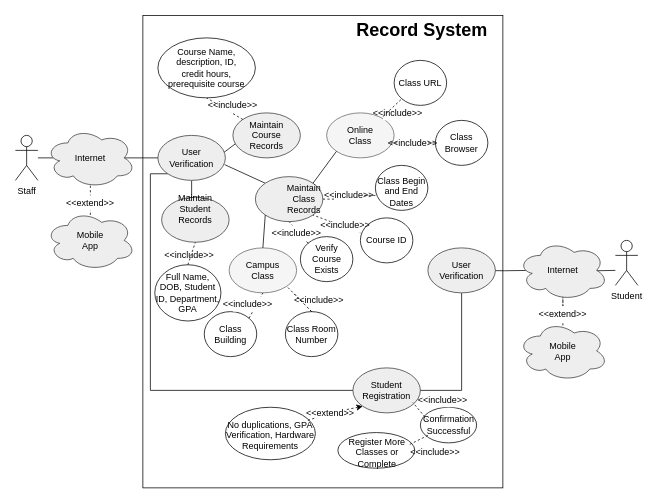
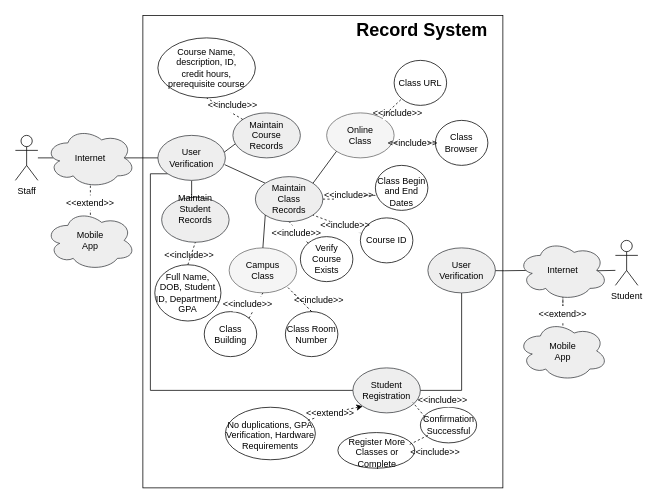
  <mxCell id="0" />
  <mxCell id="1" parent="0" />
  <mxCell id="2" value="" style="rounded=0;whiteSpace=wrap;html=1;" parent="1" vertex="1"><mxGeometry x="190" y="20" width="480" height="630" as="geometry" /></mxCell>
  <mxCell id="3" style="edgeStyle=orthogonalEdgeStyle;rounded=0;orthogonalLoop=1;jettySize=auto;html=1;entryX=0.5;entryY=1;entryDx=0;entryDy=0;dashed=1;" parent="1" source="83" target="12" edge="1"><mxGeometry relative="1" as="geometry" /></mxCell>
  <mxCell id="4" value="" style="edgeStyle=orthogonalEdgeStyle;rounded=0;orthogonalLoop=1;jettySize=auto;html=1;dashed=1;" parent="1" source="81" target="73" edge="1"><mxGeometry relative="1" as="geometry" /></mxCell>
  <mxCell id="5" style="edgeStyle=orthogonalEdgeStyle;rounded=0;orthogonalLoop=1;jettySize=auto;html=1;entryX=0.5;entryY=1;entryDx=0;entryDy=0;dashed=1;" parent="1" source="80" target="73" edge="1"><mxGeometry relative="1" as="geometry" /></mxCell>
  <mxCell id="6" value="" style="endArrow=none;html=1;entryX=0;entryY=0.25;entryDx=0;entryDy=0;" parent="1" target="19" edge="1"><mxGeometry width="50" height="50" relative="1" as="geometry"><mxPoint x="275" y="220" as="sourcePoint" /><mxPoint x="325" y="170" as="targetPoint" /></mxGeometry></mxCell>
  <mxCell id="7" value="" style="endArrow=none;html=1;entryX=0;entryY=0.25;entryDx=0;entryDy=0;exitX=0;exitY=0;exitDx=0;exitDy=0;" parent="1" source="17" edge="1"><mxGeometry width="50" height="50" relative="1" as="geometry"><mxPoint x="333" y="236" as="sourcePoint" /><mxPoint x="299" y="219" as="targetPoint" /></mxGeometry></mxCell>
  <mxCell id="8" style="edgeStyle=orthogonalEdgeStyle;rounded=0;orthogonalLoop=1;jettySize=auto;html=1;" parent="1" source="9" edge="1"><mxGeometry relative="1" as="geometry"><mxPoint x="100" y="210" as="targetPoint" /></mxGeometry></mxCell>
  <mxCell id="9" value="Staff" style="shape=umlActor;verticalLabelPosition=bottom;verticalAlign=top;html=1;outlineConnect=0;" parent="1" vertex="1"><mxGeometry x="20" y="180" width="30" height="60" as="geometry" /></mxCell>
  <mxCell id="10" style="edgeStyle=orthogonalEdgeStyle;rounded=0;orthogonalLoop=1;jettySize=auto;html=1;exitX=0.875;exitY=0.5;exitDx=0;exitDy=0;exitPerimeter=0;" parent="1" source="11" target="16" edge="1"><mxGeometry relative="1" as="geometry"><mxPoint x="210" y="210" as="targetPoint" /></mxGeometry></mxCell>
  <mxCell id="11" value="" style="ellipse;shape=cloud;whiteSpace=wrap;html=1;fillColor=#eeeeee;strokeColor=#36393d;" parent="1" vertex="1"><mxGeometry x="60" y="170" width="120" height="80" as="geometry" /></mxCell>
  <mxCell id="12" value="Internet" style="text;html=1;strokeColor=none;fillColor=none;align=center;verticalAlign=middle;whiteSpace=wrap;rounded=0;" parent="1" vertex="1"><mxGeometry x="100" y="200" width="40" height="20" as="geometry" /></mxCell>
  <mxCell id="13" style="edgeStyle=orthogonalEdgeStyle;rounded=0;orthogonalLoop=1;jettySize=auto;html=1;exitX=0.5;exitY=1;exitDx=0;exitDy=0;" parent="1" source="15" edge="1"><mxGeometry relative="1" as="geometry"><mxPoint x="255" y="270" as="targetPoint" /></mxGeometry></mxCell>
  <mxCell id="14" style="edgeStyle=orthogonalEdgeStyle;rounded=0;orthogonalLoop=1;jettySize=auto;html=1;exitX=0;exitY=1;exitDx=0;exitDy=0;" parent="1" source="15" target="78" edge="1"><mxGeometry relative="1" as="geometry"><Array as="points"><mxPoint x="200" y="231" /><mxPoint x="200" y="520" /></Array></mxGeometry></mxCell>
  <mxCell id="15" value="" style="ellipse;whiteSpace=wrap;html=1;fillColor=#eeeeee;strokeColor=#36393d;" parent="1" vertex="1"><mxGeometry x="210" y="180" width="90" height="60" as="geometry" /></mxCell>
  <mxCell id="16" value="User Verification" style="text;html=1;strokeColor=none;fillColor=none;align=center;verticalAlign=middle;whiteSpace=wrap;rounded=0;" parent="1" vertex="1"><mxGeometry x="235" y="200" width="40" height="20" as="geometry" /></mxCell>
  <mxCell id="17" value="" style="ellipse;whiteSpace=wrap;html=1;fillColor=#eeeeee;strokeColor=#36393d;" parent="1" vertex="1"><mxGeometry x="340" y="235" width="90" height="60" as="geometry" /></mxCell>
  <mxCell id="18" value="" style="ellipse;whiteSpace=wrap;html=1;fillColor=#eeeeee;strokeColor=#36393d;" parent="1" vertex="1"><mxGeometry x="310" y="150" width="90" height="60" as="geometry" /></mxCell>
  <mxCell id="19" value="Maintain Course Records" style="text;html=1;strokeColor=none;fillColor=none;align=center;verticalAlign=middle;whiteSpace=wrap;rounded=0;" parent="1" vertex="1"><mxGeometry x="335" y="170" width="40" height="20" as="geometry" /></mxCell>
- <mxCell id="20" value="Maintain Class Records" style="text;html=1;strokeColor=none;fillColor=none;align=center;verticalAlign=middle;whiteSpace=wrap;rounded=0;" parent="1" vertex="1"><mxGeometry x="385" y="255" width="40" height="20" as="geometry" /></mxCell>
+ <mxCell id="20" value="Maintain Class Records" style="text;html=1;strokeColor=none;fillColor=none;align=center;verticalAlign=middle;whiteSpace=wrap;rounded=0;" parent="1" vertex="1"><mxGeometry x="365" y="255" width="40" height="20" as="geometry" /></mxCell>
  <mxCell id="21" value="" style="ellipse;whiteSpace=wrap;html=1;" parent="1" vertex="1"><mxGeometry x="210" y="50" width="130" height="80" as="geometry" /></mxCell>
  <mxCell id="22" value="Course Name, description, ID, credit hours, prerequisite course" style="text;html=1;strokeColor=none;fillColor=none;align=center;verticalAlign=middle;whiteSpace=wrap;rounded=0;" parent="1" vertex="1"><mxGeometry x="220" y="80" width="110" height="20" as="geometry" /></mxCell>
  <mxCell id="23" value="" style="endArrow=none;html=1;entryX=0.5;entryY=1;entryDx=0;entryDy=0;exitX=0;exitY=0;exitDx=0;exitDy=0;dashed=1;" parent="1" source="18" target="21" edge="1"><mxGeometry width="50" height="50" relative="1" as="geometry"><mxPoint x="310" y="180" as="sourcePoint" /><mxPoint x="360" y="130" as="targetPoint" /></mxGeometry></mxCell>
  <mxCell id="24" value="&amp;lt;&amp;lt;include&amp;gt;&amp;gt;" style="text;html=1;strokeColor=none;align=center;verticalAlign=middle;whiteSpace=wrap;rounded=0;fillColor=#ffffff;" parent="1" vertex="1"><mxGeometry x="290" y="130" width="40" height="20" as="geometry" /></mxCell>
  <mxCell id="25" value="" style="ellipse;whiteSpace=wrap;html=1;fillColor=#f5f5f5;strokeColor=#666666;fontColor=#333333;" parent="1" vertex="1"><mxGeometry x="435" y="150" width="90" height="60" as="geometry" /></mxCell>
  <mxCell id="26" value="" style="ellipse;whiteSpace=wrap;html=1;fillColor=#f5f5f5;strokeColor=#666666;fontColor=#333333;" parent="1" vertex="1"><mxGeometry x="305" y="330" width="90" height="60" as="geometry" /></mxCell>
  <mxCell id="27" value="Online Class" style="text;html=1;strokeColor=none;fillColor=none;align=center;verticalAlign=middle;whiteSpace=wrap;rounded=0;" parent="1" vertex="1"><mxGeometry x="460" y="170" width="40" height="20" as="geometry" /></mxCell>
  <mxCell id="28" value="Campus Class" style="text;html=1;strokeColor=none;fillColor=none;align=center;verticalAlign=middle;whiteSpace=wrap;rounded=0;" parent="1" vertex="1"><mxGeometry x="330" y="350" width="40" height="20" as="geometry" /></mxCell>
  <mxCell id="29" value="" style="ellipse;whiteSpace=wrap;html=1;" parent="1" vertex="1"><mxGeometry x="500" y="220" width="70" height="60" as="geometry" /></mxCell>
  <mxCell id="30" value="Class Begin and End Dates" style="text;html=1;strokeColor=none;fillColor=none;align=center;verticalAlign=middle;whiteSpace=wrap;rounded=0;" parent="1" vertex="1"><mxGeometry x="500" y="245" width="70" height="20" as="geometry" /></mxCell>
  <mxCell id="31" value="" style="ellipse;whiteSpace=wrap;html=1;" parent="1" vertex="1"><mxGeometry x="400" y="315" width="70" height="60" as="geometry" /></mxCell>
  <mxCell id="32" value="Verify Course Exists" style="text;html=1;strokeColor=none;fillColor=none;align=center;verticalAlign=middle;whiteSpace=wrap;rounded=0;" parent="1" vertex="1"><mxGeometry x="403" y="335" width="65" height="20" as="geometry" /></mxCell>
  <mxCell id="33" value="" style="ellipse;whiteSpace=wrap;html=1;" parent="1" vertex="1"><mxGeometry x="480" y="290" width="70" height="60" as="geometry" /></mxCell>
  <mxCell id="34" value="Course ID" style="text;html=1;strokeColor=none;fillColor=none;align=center;verticalAlign=middle;whiteSpace=wrap;rounded=0;" parent="1" vertex="1"><mxGeometry x="480" y="310" width="70" height="20" as="geometry" /></mxCell>
  <mxCell id="35" value="" style="endArrow=none;html=1;exitX=1;exitY=0;exitDx=0;exitDy=0;entryX=0;entryY=1;entryDx=0;entryDy=0;" parent="1" source="17" target="25" edge="1"><mxGeometry width="50" height="50" relative="1" as="geometry"><mxPoint x="412.09" y="239.997" as="sourcePoint" /><mxPoint x="357.91" y="215.21" as="targetPoint" /></mxGeometry></mxCell>
  <mxCell id="36" value="" style="endArrow=none;html=1;entryX=0;entryY=1;entryDx=0;entryDy=0;exitX=0.5;exitY=0;exitDx=0;exitDy=0;" parent="1" source="26" target="17" edge="1"><mxGeometry width="50" height="50" relative="1" as="geometry"><mxPoint x="415" y="319.787" as="sourcePoint" /><mxPoint x="360.82" y="295" as="targetPoint" /></mxGeometry></mxCell>
  <mxCell id="37" value="" style="endArrow=none;html=1;exitX=0;exitY=0;exitDx=0;exitDy=0;entryX=0.5;entryY=1;entryDx=0;entryDy=0;dashed=1;" parent="1" source="31" target="17" edge="1"><mxGeometry width="50" height="50" relative="1" as="geometry"><mxPoint x="368.64" y="334.997" as="sourcePoint" /><mxPoint x="400" y="292" as="targetPoint" /></mxGeometry></mxCell>
  <mxCell id="38" value="" style="endArrow=none;html=1;exitX=0;exitY=0;exitDx=0;exitDy=0;entryX=1;entryY=1;entryDx=0;entryDy=0;dashed=1;" parent="1" source="34" target="17" edge="1"><mxGeometry width="50" height="50" relative="1" as="geometry"><mxPoint x="420.251" y="333.787" as="sourcePoint" /><mxPoint x="395" y="305" as="targetPoint" /></mxGeometry></mxCell>
  <mxCell id="39" value="" style="endArrow=none;html=1;exitX=0;exitY=0.75;exitDx=0;exitDy=0;entryX=1;entryY=0.5;entryDx=0;entryDy=0;dashed=1;" parent="1" source="42" target="17" edge="1"><mxGeometry width="50" height="50" relative="1" as="geometry"><mxPoint x="430.251" y="343.787" as="sourcePoint" /><mxPoint x="405" y="315" as="targetPoint" /></mxGeometry></mxCell>
  <mxCell id="40" value="&amp;lt;&amp;lt;include&amp;gt;&amp;gt;" style="text;html=1;strokeColor=none;align=center;verticalAlign=middle;whiteSpace=wrap;rounded=0;fillColor=#ffffff;" parent="1" vertex="1"><mxGeometry x="375" y="300" width="40" height="20" as="geometry" /></mxCell>
  <mxCell id="41" value="&amp;lt;&amp;lt;include&amp;gt;&amp;gt;" style="text;html=1;strokeColor=none;align=center;verticalAlign=middle;whiteSpace=wrap;rounded=0;fillColor=#ffffff;" parent="1" vertex="1"><mxGeometry x="440" y="290" width="40" height="20" as="geometry" /></mxCell>
  <mxCell id="42" value="&amp;lt;&amp;lt;include&amp;gt;&amp;gt;" style="text;html=1;strokeColor=none;align=center;verticalAlign=middle;whiteSpace=wrap;rounded=0;fillColor=#ffffff;" parent="1" vertex="1"><mxGeometry x="445" y="250" width="40" height="20" as="geometry" /></mxCell>
  <mxCell id="43" value="" style="endArrow=none;html=1;exitX=0;exitY=0.75;exitDx=0;exitDy=0;entryX=1;entryY=0.5;entryDx=0;entryDy=0;dashed=1;" parent="1" source="30" target="42" edge="1"><mxGeometry width="50" height="50" relative="1" as="geometry"><mxPoint x="500" y="260" as="sourcePoint" /><mxPoint x="430" y="265" as="targetPoint" /></mxGeometry></mxCell>
  <mxCell id="44" value="" style="ellipse;whiteSpace=wrap;html=1;" parent="1" vertex="1"><mxGeometry x="271.82" y="415" width="70" height="60" as="geometry" /></mxCell>
  <mxCell id="45" value="Class Building" style="text;html=1;strokeColor=none;fillColor=none;align=center;verticalAlign=middle;whiteSpace=wrap;rounded=0;" parent="1" vertex="1"><mxGeometry x="271.82" y="435" width="70" height="20" as="geometry" /></mxCell>
  <mxCell id="46" value="" style="ellipse;whiteSpace=wrap;html=1;" parent="1" vertex="1"><mxGeometry x="380" y="415" width="70" height="60" as="geometry" /></mxCell>
  <mxCell id="47" value="Class Room Number" style="text;html=1;strokeColor=none;fillColor=none;align=center;verticalAlign=middle;whiteSpace=wrap;rounded=0;" parent="1" vertex="1"><mxGeometry x="380" y="435" width="70" height="20" as="geometry" /></mxCell>
  <mxCell id="48" value="" style="endArrow=none;html=1;exitX=1;exitY=0;exitDx=0;exitDy=0;entryX=0.5;entryY=1;entryDx=0;entryDy=0;dashed=1;" parent="1" source="44" target="26" edge="1"><mxGeometry width="50" height="50" relative="1" as="geometry"><mxPoint x="416.82" y="428.79" as="sourcePoint" /><mxPoint x="370" y="401.213" as="targetPoint" /></mxGeometry></mxCell>
  <mxCell id="49" value="&amp;lt;&amp;lt;include&amp;gt;&amp;gt;" style="text;html=1;strokeColor=none;align=center;verticalAlign=middle;whiteSpace=wrap;rounded=0;fillColor=#ffffff;" parent="1" vertex="1"><mxGeometry x="231.82" y="330" width="40" height="20" as="geometry" /></mxCell>
  <mxCell id="50" value="" style="endArrow=none;html=1;exitX=0.5;exitY=0;exitDx=0;exitDy=0;entryX=1;entryY=1;entryDx=0;entryDy=0;dashed=1;" parent="1" source="46" target="26" edge="1"><mxGeometry width="50" height="50" relative="1" as="geometry"><mxPoint x="400" y="418.79" as="sourcePoint" /><mxPoint x="336.82" y="390.003" as="targetPoint" /></mxGeometry></mxCell>
  <mxCell id="51" value="&amp;lt;&amp;lt;include&amp;gt;&amp;gt;" style="text;html=1;strokeColor=none;align=center;verticalAlign=middle;whiteSpace=wrap;rounded=0;fillColor=#ffffff;" parent="1" vertex="1"><mxGeometry x="405" y="390" width="40" height="20" as="geometry" /></mxCell>
  <mxCell id="52" value="" style="ellipse;whiteSpace=wrap;html=1;" parent="1" vertex="1"><mxGeometry x="525" y="80" width="70" height="60" as="geometry" /></mxCell>
  <mxCell id="53" value="Class URL" style="text;html=1;strokeColor=none;fillColor=none;align=center;verticalAlign=middle;whiteSpace=wrap;rounded=0;" parent="1" vertex="1"><mxGeometry x="525" y="100" width="70" height="20" as="geometry" /></mxCell>
  <mxCell id="54" value="&amp;lt;&amp;lt;include&amp;gt;&amp;gt;" style="text;html=1;strokeColor=none;align=center;verticalAlign=middle;whiteSpace=wrap;rounded=0;fillColor=#ffffff;" parent="1" vertex="1"><mxGeometry x="510" y="140" width="40" height="20" as="geometry" /></mxCell>
  <mxCell id="55" value="" style="ellipse;whiteSpace=wrap;html=1;" parent="1" vertex="1"><mxGeometry x="580" y="160" width="70" height="60" as="geometry" /></mxCell>
  <mxCell id="56" value="Class Browser" style="text;html=1;strokeColor=none;fillColor=none;align=center;verticalAlign=middle;whiteSpace=wrap;rounded=0;" parent="1" vertex="1"><mxGeometry x="580" y="180" width="70" height="20" as="geometry" /></mxCell>
  <mxCell id="57" value="" style="endArrow=none;html=1;dashed=1;entryX=0;entryY=1;entryDx=0;entryDy=0;" parent="1" target="52" edge="1"><mxGeometry width="50" height="50" relative="1" as="geometry"><mxPoint x="510" y="155" as="sourcePoint" /><mxPoint x="540" y="130" as="targetPoint" /></mxGeometry></mxCell>
  <mxCell id="58" value="" style="endArrow=none;html=1;dashed=1;entryX=0;entryY=0.5;entryDx=0;entryDy=0;" parent="1" source="59" target="56" edge="1"><mxGeometry width="50" height="50" relative="1" as="geometry"><mxPoint x="520" y="190" as="sourcePoint" /><mxPoint x="570" y="140" as="targetPoint" /></mxGeometry></mxCell>
  <mxCell id="59" value="&amp;lt;&amp;lt;include&amp;gt;&amp;gt;" style="text;html=1;strokeColor=none;align=center;verticalAlign=middle;whiteSpace=wrap;rounded=0;fillColor=#ffffff;rotation=0;" parent="1" vertex="1"><mxGeometry x="530" y="180" width="40" height="20" as="geometry" /></mxCell>
  <mxCell id="60" value="" style="endArrow=none;html=1;dashed=1;entryX=0;entryY=0.5;entryDx=0;entryDy=0;" parent="1" target="59" edge="1"><mxGeometry width="50" height="50" relative="1" as="geometry"><mxPoint x="520" y="190" as="sourcePoint" /><mxPoint x="580" y="190" as="targetPoint" /></mxGeometry></mxCell>
  <mxCell id="61" value="&lt;h1&gt;Record System&lt;/h1&gt;" style="text;html=1;strokeColor=none;fillColor=none;spacing=5;spacingTop=-20;whiteSpace=wrap;overflow=hidden;rounded=0;" parent="1" vertex="1"><mxGeometry x="470" y="20" width="190" height="120" as="geometry" /></mxCell>
  <mxCell id="62" value="" style="ellipse;whiteSpace=wrap;html=1;fillColor=#eeeeee;strokeColor=#36393d;" parent="1" vertex="1"><mxGeometry x="215" y="262.5" width="90" height="60" as="geometry" /></mxCell>
  <mxCell id="63" value="Maintain Student Records" style="text;html=1;strokeColor=none;fillColor=none;align=center;verticalAlign=middle;whiteSpace=wrap;rounded=0;" parent="1" vertex="1"><mxGeometry x="240" y="267.5" width="40" height="20" as="geometry" /></mxCell>
  <mxCell id="64" value="" style="ellipse;whiteSpace=wrap;html=1;" parent="1" vertex="1"><mxGeometry x="205.91" y="352.5" width="88.18" height="75" as="geometry" /></mxCell>
  <mxCell id="65" value="" style="endArrow=none;html=1;exitX=0.5;exitY=0;exitDx=0;exitDy=0;entryX=1;entryY=1;entryDx=0;entryDy=0;dashed=1;" parent="1" edge="1" source="46"><mxGeometry width="50" height="50" relative="1" as="geometry"><mxPoint x="425" y="425" as="sourcePoint" /><mxPoint x="391.82" y="391.213" as="targetPoint" /></mxGeometry></mxCell>
  <mxCell id="66" value="&amp;lt;&amp;lt;include&amp;gt;&amp;gt;" style="text;html=1;strokeColor=none;align=center;verticalAlign=middle;whiteSpace=wrap;rounded=0;fillColor=#ffffff;" parent="1" vertex="1"><mxGeometry x="310" y="395" width="40" height="20" as="geometry" /></mxCell>
  <mxCell id="67" value="" style="endArrow=none;dashed=1;html=1;exitX=0.5;exitY=0;exitDx=0;exitDy=0;entryX=0.5;entryY=1;entryDx=0;entryDy=0;" parent="1" source="64" target="62" edge="1"><mxGeometry width="50" height="50" relative="1" as="geometry"><mxPoint x="205.91" y="367.5" as="sourcePoint" /><mxPoint x="255.91" y="317.5" as="targetPoint" /></mxGeometry></mxCell>
  <mxCell id="68" value="Full Name, DOB, Student ID, Department, GPA" style="text;html=1;strokeColor=none;fillColor=none;align=center;verticalAlign=middle;whiteSpace=wrap;rounded=0;" parent="1" vertex="1"><mxGeometry x="205" y="380" width="90" height="20" as="geometry" /></mxCell>
  <mxCell id="69" style="edgeStyle=orthogonalEdgeStyle;rounded=0;orthogonalLoop=1;jettySize=auto;html=1;" parent="1" target="73" edge="1"><mxGeometry relative="1" as="geometry"><mxPoint x="820" y="360" as="sourcePoint" /></mxGeometry></mxCell>
  <mxCell id="70" value="Student" style="shape=umlActor;verticalLabelPosition=bottom;verticalAlign=top;html=1;outlineConnect=0;" parent="1" vertex="1"><mxGeometry x="820" y="320" width="30" height="60" as="geometry" /></mxCell>
  <mxCell id="71" style="edgeStyle=orthogonalEdgeStyle;rounded=0;orthogonalLoop=1;jettySize=auto;html=1;entryX=1;entryY=0.5;entryDx=0;entryDy=0;" parent="1" target="76" edge="1"><mxGeometry relative="1" as="geometry"><mxPoint x="709" y="360" as="sourcePoint" /></mxGeometry></mxCell>
  <mxCell id="72" value="" style="ellipse;shape=cloud;whiteSpace=wrap;html=1;fillColor=#eeeeee;strokeColor=#36393d;" parent="1" vertex="1"><mxGeometry x="690" y="320" width="120" height="80" as="geometry" /></mxCell>
  <mxCell id="73" value="Internet" style="text;html=1;strokeColor=none;fillColor=none;align=center;verticalAlign=middle;whiteSpace=wrap;rounded=0;" parent="1" vertex="1"><mxGeometry x="730" y="350" width="40" height="20" as="geometry" /></mxCell>
  <mxCell id="74" style="edgeStyle=orthogonalEdgeStyle;rounded=0;orthogonalLoop=1;jettySize=auto;html=1;exitX=0.5;exitY=1;exitDx=0;exitDy=0;entryX=1;entryY=0.5;entryDx=0;entryDy=0;" parent="1" source="75" target="78" edge="1"><mxGeometry relative="1" as="geometry"><Array as="points"><mxPoint x="615" y="520" /></Array></mxGeometry></mxCell>
  <mxCell id="75" value="" style="ellipse;whiteSpace=wrap;html=1;fillColor=#eeeeee;strokeColor=#36393d;" parent="1" vertex="1"><mxGeometry x="570" y="330" width="90" height="60" as="geometry" /></mxCell>
  <mxCell id="76" value="User Verification" style="text;html=1;strokeColor=none;fillColor=none;align=center;verticalAlign=middle;whiteSpace=wrap;rounded=0;" parent="1" vertex="1"><mxGeometry x="595" y="350" width="40" height="20" as="geometry" /></mxCell>
  <mxCell id="77" value="" style="ellipse;whiteSpace=wrap;html=1;fillColor=#eeeeee;strokeColor=#36393d;" parent="1" vertex="1"><mxGeometry x="470" y="490" width="90" height="60" as="geometry" /></mxCell>
  <mxCell id="78" value="Student Registration" style="text;html=1;strokeColor=none;fillColor=none;align=center;verticalAlign=middle;whiteSpace=wrap;rounded=0;" parent="1" vertex="1"><mxGeometry x="495" y="510" width="40" height="20" as="geometry" /></mxCell>
  <mxCell id="79" value="" style="ellipse;shape=cloud;whiteSpace=wrap;html=1;fillColor=#eeeeee;strokeColor=#36393d;" parent="1" vertex="1"><mxGeometry x="690" y="427.5" width="120" height="80" as="geometry" /></mxCell>
  <mxCell id="80" value="Mobile App" style="text;html=1;strokeColor=none;fillColor=none;align=center;verticalAlign=middle;whiteSpace=wrap;rounded=0;" parent="1" vertex="1"><mxGeometry x="730" y="457.5" width="40" height="20" as="geometry" /></mxCell>
  <mxCell id="81" value="&amp;lt;&amp;lt;extend&amp;gt;&amp;gt;" style="text;html=1;strokeColor=none;align=center;verticalAlign=middle;whiteSpace=wrap;rounded=0;fillColor=#ffffff;" parent="1" vertex="1"><mxGeometry x="730" y="407.5" width="40" height="20" as="geometry" /></mxCell>
  <mxCell id="82" value="" style="ellipse;shape=cloud;whiteSpace=wrap;html=1;fillColor=#eeeeee;strokeColor=#36393d;" parent="1" vertex="1"><mxGeometry x="60" y="280" width="120" height="80" as="geometry" /></mxCell>
  <mxCell id="83" value="Mobile App" style="text;html=1;strokeColor=none;fillColor=none;align=center;verticalAlign=middle;whiteSpace=wrap;rounded=0;" parent="1" vertex="1"><mxGeometry x="100" y="310" width="40" height="20" as="geometry" /></mxCell>
  <mxCell id="84" value="&amp;lt;&amp;lt;extend&amp;gt;&amp;gt;" style="text;html=1;strokeColor=none;align=center;verticalAlign=middle;whiteSpace=wrap;rounded=0;fillColor=#ffffff;" parent="1" vertex="1"><mxGeometry x="100" y="260" width="40" height="20" as="geometry" /></mxCell>
  <mxCell id="85" value="" style="ellipse;whiteSpace=wrap;html=1;fillColor=#ffffff;" parent="1" vertex="1"><mxGeometry x="300" y="542.5" width="120" height="70" as="geometry" /></mxCell>
  <mxCell id="86" value="No duplications, GPA Verification, Hardware Requirements" style="text;html=1;strokeColor=none;fillColor=none;align=center;verticalAlign=middle;whiteSpace=wrap;rounded=0;" parent="1" vertex="1"><mxGeometry x="300" y="570" width="120" height="20" as="geometry" /></mxCell>
  <mxCell id="87" value="" style="endArrow=classic;html=1;entryX=0;entryY=1;entryDx=0;entryDy=0;dashed=1;" parent="1" target="77" edge="1"><mxGeometry width="50" height="50" relative="1" as="geometry"><mxPoint x="410" y="560" as="sourcePoint" /><mxPoint x="270" y="560" as="targetPoint" /><Array as="points"><mxPoint x="440" y="550" /></Array></mxGeometry></mxCell>
  <mxCell id="88" value="&amp;lt;&amp;lt;extend&amp;gt;&amp;gt;" style="text;html=1;strokeColor=none;align=center;verticalAlign=middle;whiteSpace=wrap;rounded=0;fillColor=#ffffff;" parent="1" vertex="1"><mxGeometry x="420" y="540" width="40" height="20" as="geometry" /></mxCell>
  <mxCell id="89" value="" style="ellipse;whiteSpace=wrap;html=1;fillColor=#ffffff;" parent="1" vertex="1"><mxGeometry x="560" y="542.5" width="75" height="47.5" as="geometry" /></mxCell>
  <mxCell id="90" value="Confirmation Successful" style="text;html=1;strokeColor=none;fillColor=none;align=center;verticalAlign=middle;whiteSpace=wrap;rounded=0;" parent="1" vertex="1"><mxGeometry x="577.5" y="556.25" width="40" height="20" as="geometry" /></mxCell>
  <mxCell id="91" value="" style="endArrow=none;html=1;entryX=1;entryY=1;entryDx=0;entryDy=0;dashed=1;" parent="1" edge="1"><mxGeometry width="50" height="50" relative="1" as="geometry"><mxPoint x="570" y="560" as="sourcePoint" /><mxPoint x="550" y="536.213" as="targetPoint" /></mxGeometry></mxCell>
  <mxCell id="92" value="&amp;lt;&amp;lt;include&amp;gt;&amp;gt;" style="text;html=1;strokeColor=none;align=center;verticalAlign=middle;whiteSpace=wrap;rounded=0;fillColor=#ffffff;" parent="1" vertex="1"><mxGeometry x="570" y="522.5" width="40" height="20" as="geometry" /></mxCell>
  <mxCell id="93" value="" style="ellipse;whiteSpace=wrap;html=1;fillColor=#ffffff;" parent="1" vertex="1"><mxGeometry x="450" y="576.25" width="102.5" height="47.5" as="geometry" /></mxCell>
  <mxCell id="94" value="Register More Classes or Complete" style="text;html=1;strokeColor=none;fillColor=none;align=center;verticalAlign=middle;whiteSpace=wrap;rounded=0;" parent="1" vertex="1"><mxGeometry x="460" y="592.5" width="85" height="20" as="geometry" /></mxCell>
  <mxCell id="95" value="" style="endArrow=none;html=1;entryX=1;entryY=0;entryDx=0;entryDy=0;dashed=1;" parent="1" target="94" edge="1"><mxGeometry width="50" height="50" relative="1" as="geometry"><mxPoint x="570" y="580" as="sourcePoint" /><mxPoint x="560" y="546.213" as="targetPoint" /></mxGeometry></mxCell>
  <mxCell id="96" value="&amp;lt;&amp;lt;include&amp;gt;&amp;gt;" style="text;html=1;strokeColor=none;align=center;verticalAlign=middle;whiteSpace=wrap;rounded=0;fillColor=#ffffff;" parent="1" vertex="1"><mxGeometry x="560" y="592.5" width="40" height="20" as="geometry" /></mxCell>
